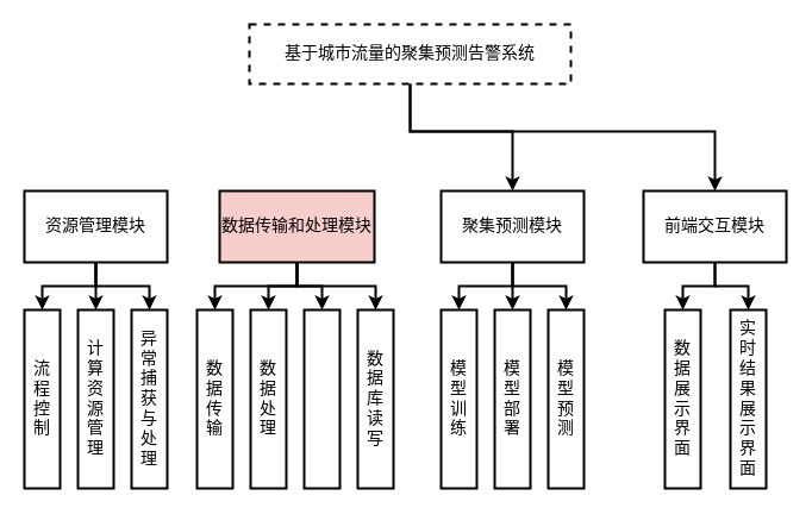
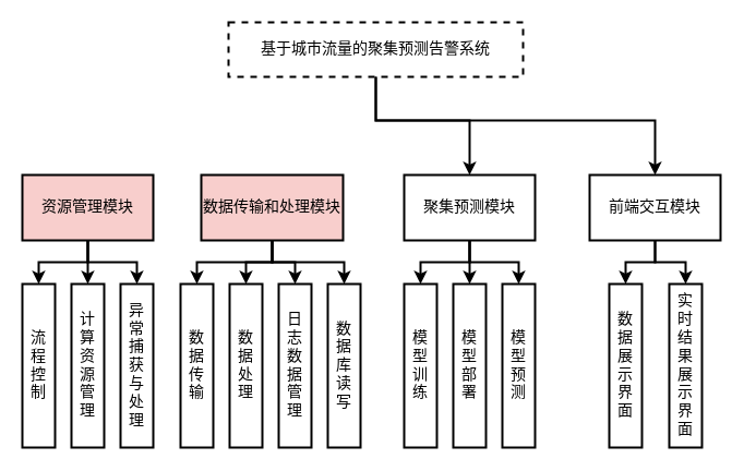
  <mxCell id="0" />
  <mxCell id="1" parent="0" />
  <mxCell id="2" value="&lt;font style=&quot;font-size: 14px&quot; face=&quot;Times New Roman&quot;&gt;基于城市流量的聚集预测告警系统&lt;/font&gt;" style="rounded=0;whiteSpace=wrap;html=1;strokeWidth=2;dashed=1;" parent="1" vertex="1"><mxGeometry x="209" y="20" width="270" height="50" as="geometry" /></mxCell>
- <mxCell id="3" value="资源管理模块" style="rounded=0;whiteSpace=wrap;html=1;fontFamily=Times New Roman;fontSize=14;strokeWidth=2;" parent="1" vertex="1"><mxGeometry x="20" y="160" width="120" height="60" as="geometry" /></mxCell>
+ <mxCell id="3" value="资源管理模块" style="rounded=0;whiteSpace=wrap;html=1;fontFamily=Times New Roman;fontSize=14;strokeWidth=2;fillColor=#f8cecc;" parent="1" vertex="1"><mxGeometry x="20" y="160" width="120" height="60" as="geometry" /></mxCell>
  <mxCell id="4" value="数据传输和处理模块" style="rounded=0;whiteSpace=wrap;html=1;fontFamily=Times New Roman;fontSize=14;strokeWidth=2;fillColor=#f8cecc;" parent="1" vertex="1"><mxGeometry x="184" y="160" width="130" height="60" as="geometry" /></mxCell>
  <mxCell id="5" value="聚集预测模块" style="rounded=0;whiteSpace=wrap;html=1;fontFamily=Times New Roman;fontSize=14;strokeWidth=2;" parent="1" vertex="1"><mxGeometry x="370" y="160" width="120" height="60" as="geometry" /></mxCell>
  <mxCell id="6" value="前端交互模块" style="rounded=0;whiteSpace=wrap;html=1;fontFamily=Times New Roman;fontSize=14;strokeWidth=2;" parent="1" vertex="1"><mxGeometry x="540" y="160" width="120" height="60" as="geometry" /></mxCell>
  <mxCell id="7" value="" style="endArrow=classic;html=1;rounded=0;fontFamily=Times New Roman;fontSize=14;exitX=0.5;exitY=1;exitDx=0;exitDy=0;entryX=0.5;entryY=0;entryDx=0;entryDy=0;strokeWidth=2;" parent="1" source="2" target="5" edge="1"><mxGeometry width="50" height="50" relative="1" as="geometry"><mxPoint x="364" y="90" as="sourcePoint" /><mxPoint x="50" y="180" as="targetPoint" /><Array as="points"><mxPoint x="344" y="110" /><mxPoint x="430" y="110" /></Array></mxGeometry></mxCell>
  <mxCell id="8" value="" style="endArrow=classic;html=1;rounded=0;fontFamily=Times New Roman;fontSize=14;exitX=0.5;exitY=1;exitDx=0;exitDy=0;strokeWidth=2;" parent="1" source="2" target="6" edge="1"><mxGeometry width="50" height="50" relative="1" as="geometry"><mxPoint x="450" y="260" as="sourcePoint" /><mxPoint x="160" y="380" as="targetPoint" /><Array as="points"><mxPoint x="344" y="110" /><mxPoint x="600" y="110" /></Array></mxGeometry></mxCell>
  <mxCell id="9" value="" style="rounded=0;whiteSpace=wrap;html=1;fontFamily=Times New Roman;fontSize=14;horizontal=1;verticalAlign=middle;fontColor=default;strokeWidth=2;" parent="1" vertex="1"><mxGeometry x="20" y="260" width="30" height="150" as="geometry" /></mxCell>
  <mxCell id="10" value="" style="rounded=0;whiteSpace=wrap;html=1;fontFamily=Times New Roman;fontSize=14;horizontal=1;verticalAlign=middle;fontColor=default;strokeWidth=2;" parent="1" vertex="1"><mxGeometry x="65" y="260" width="30" height="150" as="geometry" /></mxCell>
  <mxCell id="11" value="" style="rounded=0;whiteSpace=wrap;html=1;fontFamily=Times New Roman;fontSize=14;horizontal=1;verticalAlign=middle;fontColor=default;strokeWidth=2;" parent="1" vertex="1"><mxGeometry x="110" y="260" width="30" height="150" as="geometry" /></mxCell>
  <mxCell id="12" value="流程控制" style="text;html=1;strokeColor=none;fillColor=none;align=center;verticalAlign=middle;whiteSpace=wrap;rounded=0;fontFamily=Times New Roman;fontSize=14;fontColor=default;strokeWidth=2;" parent="1" vertex="1"><mxGeometry x="25" y="270" width="20" height="130" as="geometry" /></mxCell>
  <mxCell id="13" value="计算资源管理" style="text;html=1;strokeColor=none;fillColor=none;align=center;verticalAlign=middle;whiteSpace=wrap;rounded=0;fontFamily=Times New Roman;fontSize=14;fontColor=default;strokeWidth=2;" parent="1" vertex="1"><mxGeometry x="70" y="270" width="20" height="130" as="geometry" /></mxCell>
  <mxCell id="14" value="异常捕获与处理" style="text;html=1;strokeColor=none;fillColor=none;align=center;verticalAlign=middle;whiteSpace=wrap;rounded=0;fontFamily=Times New Roman;fontSize=14;fontColor=default;strokeWidth=2;" parent="1" vertex="1"><mxGeometry x="115" y="270" width="20" height="130" as="geometry" /></mxCell>
  <mxCell id="15" value="" style="endArrow=classic;html=1;rounded=0;fontFamily=Times New Roman;fontSize=14;fontColor=default;exitX=0.5;exitY=1;exitDx=0;exitDy=0;entryX=0.5;entryY=0;entryDx=0;entryDy=0;strokeWidth=2;" parent="1" source="3" target="9" edge="1"><mxGeometry width="50" height="50" relative="1" as="geometry"><mxPoint x="370" y="440" as="sourcePoint" /><mxPoint x="420" y="390" as="targetPoint" /><Array as="points"><mxPoint x="80" y="240" /><mxPoint x="35" y="240" /></Array></mxGeometry></mxCell>
  <mxCell id="16" value="" style="endArrow=classic;html=1;rounded=0;fontFamily=Times New Roman;fontSize=14;fontColor=default;exitX=0.5;exitY=1;exitDx=0;exitDy=0;entryX=0.5;entryY=0;entryDx=0;entryDy=0;strokeWidth=2;" parent="1" source="3" target="10" edge="1"><mxGeometry width="50" height="50" relative="1" as="geometry"><mxPoint x="370" y="440" as="sourcePoint" /><mxPoint x="420" y="390" as="targetPoint" /></mxGeometry></mxCell>
  <mxCell id="17" value="" style="endArrow=classic;html=1;rounded=0;fontFamily=Times New Roman;fontSize=14;fontColor=default;entryX=0.5;entryY=0;entryDx=0;entryDy=0;strokeWidth=2;" parent="1" target="11" edge="1"><mxGeometry width="50" height="50" relative="1" as="geometry"><mxPoint x="80" y="220" as="sourcePoint" /><mxPoint x="420" y="390" as="targetPoint" /><Array as="points"><mxPoint x="80" y="240" /><mxPoint x="125" y="240" /></Array></mxGeometry></mxCell>
  <mxCell id="18" value="" style="rounded=0;whiteSpace=wrap;html=1;fontFamily=Times New Roman;fontSize=14;horizontal=1;verticalAlign=middle;fontColor=default;strokeWidth=2;" parent="1" vertex="1"><mxGeometry x="165" y="260" width="30" height="150" as="geometry" /></mxCell>
  <mxCell id="19" value="" style="rounded=0;whiteSpace=wrap;html=1;fontFamily=Times New Roman;fontSize=14;horizontal=1;verticalAlign=middle;fontColor=default;strokeWidth=2;" parent="1" vertex="1"><mxGeometry x="210" y="260" width="30" height="150" as="geometry" /></mxCell>
  <mxCell id="20" value="" style="rounded=0;whiteSpace=wrap;html=1;fontFamily=Times New Roman;fontSize=14;horizontal=1;verticalAlign=middle;fontColor=default;strokeWidth=2;" parent="1" vertex="1"><mxGeometry x="255" y="260" width="30" height="150" as="geometry" /></mxCell>
  <mxCell id="21" value="数据传输" style="text;html=1;strokeColor=none;fillColor=none;align=center;verticalAlign=middle;whiteSpace=wrap;rounded=0;fontFamily=Times New Roman;fontSize=14;fontColor=default;strokeWidth=2;" parent="1" vertex="1"><mxGeometry x="170" y="270" width="20" height="130" as="geometry" /></mxCell>
  <mxCell id="22" value="数据处理" style="text;html=1;strokeColor=none;fillColor=none;align=center;verticalAlign=middle;whiteSpace=wrap;rounded=0;fontFamily=Times New Roman;fontSize=14;fontColor=default;strokeWidth=2;" parent="1" vertex="1"><mxGeometry x="215" y="270" width="20" height="130" as="geometry" /></mxCell>
+ <mxCell id="23" value="日志数据管理" style="text;html=1;strokeColor=none;fillColor=none;align=center;verticalAlign=middle;whiteSpace=wrap;rounded=0;fontFamily=Times New Roman;fontSize=14;fontColor=default;strokeWidth=2;" parent="1" vertex="1"><mxGeometry x="260" y="270" width="20" height="130" as="geometry" /></mxCell>
  <mxCell id="24" value="" style="endArrow=classic;html=1;rounded=0;fontFamily=Times New Roman;fontSize=14;fontColor=default;exitX=0.5;exitY=1;exitDx=0;exitDy=0;entryX=0.5;entryY=0;entryDx=0;entryDy=0;strokeWidth=2;" parent="1" target="18" edge="1"><mxGeometry width="50" height="50" relative="1" as="geometry"><mxPoint x="249" y="220" as="sourcePoint" /><mxPoint x="589" y="390" as="targetPoint" /><Array as="points"><mxPoint x="249" y="240" /><mxPoint x="180" y="240" /></Array></mxGeometry></mxCell>
  <mxCell id="25" value="" style="endArrow=classic;html=1;rounded=0;fontFamily=Times New Roman;fontSize=14;fontColor=default;exitX=0.5;exitY=1;exitDx=0;exitDy=0;entryX=0.5;entryY=0;entryDx=0;entryDy=0;strokeWidth=2;" parent="1" target="19" edge="1"><mxGeometry width="50" height="50" relative="1" as="geometry"><mxPoint x="249" y="220" as="sourcePoint" /><mxPoint x="589" y="390" as="targetPoint" /><Array as="points"><mxPoint x="249" y="240" /><mxPoint x="225" y="240" /></Array></mxGeometry></mxCell>
  <mxCell id="26" value="" style="endArrow=classic;html=1;rounded=0;fontFamily=Times New Roman;fontSize=14;fontColor=default;entryX=0.5;entryY=0;entryDx=0;entryDy=0;strokeWidth=2;" parent="1" target="20" edge="1"><mxGeometry width="50" height="50" relative="1" as="geometry"><mxPoint x="249" y="220" as="sourcePoint" /><mxPoint x="589" y="390" as="targetPoint" /><Array as="points"><mxPoint x="249" y="240" /><mxPoint x="270" y="240" /></Array></mxGeometry></mxCell>
  <mxCell id="27" value="" style="rounded=0;whiteSpace=wrap;html=1;fontFamily=Times New Roman;fontSize=14;horizontal=1;verticalAlign=middle;fontColor=default;strokeWidth=2;" parent="1" vertex="1"><mxGeometry x="300" y="260" width="30" height="150" as="geometry" /></mxCell>
  <mxCell id="28" value="" style="endArrow=classic;html=1;rounded=0;fontFamily=Times New Roman;fontSize=14;fontColor=default;exitX=0.5;exitY=1;exitDx=0;exitDy=0;entryX=0.5;entryY=0;entryDx=0;entryDy=0;strokeWidth=2;" parent="1" source="4" target="27" edge="1"><mxGeometry width="50" height="50" relative="1" as="geometry"><mxPoint x="344" y="460" as="sourcePoint" /><mxPoint x="394" y="410" as="targetPoint" /><Array as="points"><mxPoint x="249" y="240" /><mxPoint x="315" y="240" /></Array></mxGeometry></mxCell>
  <mxCell id="29" value="数据库读写" style="text;html=1;strokeColor=none;fillColor=none;align=center;verticalAlign=middle;whiteSpace=wrap;rounded=0;fontFamily=Times New Roman;fontSize=14;fontColor=default;strokeWidth=2;" parent="1" vertex="1"><mxGeometry x="305" y="270" width="20" height="130" as="geometry" /></mxCell>
  <mxCell id="30" value="" style="rounded=0;whiteSpace=wrap;html=1;fontFamily=Times New Roman;fontSize=14;horizontal=1;verticalAlign=middle;fontColor=default;strokeWidth=2;" parent="1" vertex="1"><mxGeometry x="370" y="260" width="30" height="150" as="geometry" /></mxCell>
  <mxCell id="31" value="" style="rounded=0;whiteSpace=wrap;html=1;fontFamily=Times New Roman;fontSize=14;horizontal=1;verticalAlign=middle;fontColor=default;strokeWidth=2;" parent="1" vertex="1"><mxGeometry x="415" y="260" width="30" height="150" as="geometry" /></mxCell>
  <mxCell id="32" value="" style="rounded=0;whiteSpace=wrap;html=1;fontFamily=Times New Roman;fontSize=14;horizontal=1;verticalAlign=middle;fontColor=default;strokeWidth=2;" parent="1" vertex="1"><mxGeometry x="460" y="260" width="30" height="150" as="geometry" /></mxCell>
  <mxCell id="33" value="模型训练" style="text;html=1;strokeColor=none;fillColor=none;align=center;verticalAlign=middle;whiteSpace=wrap;rounded=0;fontFamily=Times New Roman;fontSize=14;fontColor=default;strokeWidth=2;" parent="1" vertex="1"><mxGeometry x="375" y="270" width="20" height="130" as="geometry" /></mxCell>
  <mxCell id="34" value="模型部署" style="text;html=1;strokeColor=none;fillColor=none;align=center;verticalAlign=middle;whiteSpace=wrap;rounded=0;fontFamily=Times New Roman;fontSize=14;fontColor=default;strokeWidth=2;" parent="1" vertex="1"><mxGeometry x="420" y="270" width="20" height="130" as="geometry" /></mxCell>
  <mxCell id="35" value="模型预测" style="text;html=1;strokeColor=none;fillColor=none;align=center;verticalAlign=middle;whiteSpace=wrap;rounded=0;fontFamily=Times New Roman;fontSize=14;fontColor=default;strokeWidth=2;" parent="1" vertex="1"><mxGeometry x="465" y="270" width="20" height="130" as="geometry" /></mxCell>
  <mxCell id="36" value="" style="endArrow=classic;html=1;rounded=0;fontFamily=Times New Roman;fontSize=14;fontColor=default;exitX=0.5;exitY=1;exitDx=0;exitDy=0;entryX=0.5;entryY=0;entryDx=0;entryDy=0;strokeWidth=2;" parent="1" target="30" edge="1"><mxGeometry width="50" height="50" relative="1" as="geometry"><mxPoint x="430" y="220" as="sourcePoint" /><mxPoint x="770" y="390" as="targetPoint" /><Array as="points"><mxPoint x="430" y="240" /><mxPoint x="385" y="240" /></Array></mxGeometry></mxCell>
  <mxCell id="37" value="" style="endArrow=classic;html=1;rounded=0;fontFamily=Times New Roman;fontSize=14;fontColor=default;exitX=0.5;exitY=1;exitDx=0;exitDy=0;entryX=0.5;entryY=0;entryDx=0;entryDy=0;strokeWidth=2;" parent="1" target="31" edge="1"><mxGeometry width="50" height="50" relative="1" as="geometry"><mxPoint x="430" y="220" as="sourcePoint" /><mxPoint x="770" y="390" as="targetPoint" /></mxGeometry></mxCell>
  <mxCell id="38" value="" style="endArrow=classic;html=1;rounded=0;fontFamily=Times New Roman;fontSize=14;fontColor=default;entryX=0.5;entryY=0;entryDx=0;entryDy=0;strokeWidth=2;" parent="1" target="32" edge="1"><mxGeometry width="50" height="50" relative="1" as="geometry"><mxPoint x="430" y="220" as="sourcePoint" /><mxPoint x="770" y="390" as="targetPoint" /><Array as="points"><mxPoint x="430" y="240" /><mxPoint x="475" y="240" /></Array></mxGeometry></mxCell>
  <mxCell id="39" value="" style="rounded=0;whiteSpace=wrap;html=1;fontFamily=Times New Roman;fontSize=14;horizontal=1;verticalAlign=middle;fontColor=default;strokeWidth=2;" parent="1" vertex="1"><mxGeometry x="558" y="260" width="30" height="150" as="geometry" /></mxCell>
  <mxCell id="40" value="" style="rounded=0;whiteSpace=wrap;html=1;fontFamily=Times New Roman;fontSize=14;horizontal=1;verticalAlign=middle;fontColor=default;strokeWidth=2;" parent="1" vertex="1"><mxGeometry x="613" y="260" width="30" height="150" as="geometry" /></mxCell>
  <mxCell id="41" value="数据展示界面" style="text;html=1;strokeColor=none;fillColor=none;align=center;verticalAlign=middle;whiteSpace=wrap;rounded=0;fontFamily=Times New Roman;fontSize=14;fontColor=default;strokeWidth=2;" parent="1" vertex="1"><mxGeometry x="563" y="270" width="20" height="130" as="geometry" /></mxCell>
  <mxCell id="42" value="实时结果展示界面" style="text;html=1;strokeColor=none;fillColor=none;align=center;verticalAlign=middle;whiteSpace=wrap;rounded=0;fontFamily=Times New Roman;fontSize=14;fontColor=default;strokeWidth=2;" parent="1" vertex="1"><mxGeometry x="618" y="270" width="20" height="130" as="geometry" /></mxCell>
  <mxCell id="43" value="" style="endArrow=classic;html=1;rounded=0;fontFamily=Times New Roman;fontSize=14;fontColor=default;exitX=0.5;exitY=1;exitDx=0;exitDy=0;entryX=0.5;entryY=0;entryDx=0;entryDy=0;strokeWidth=2;" parent="1" target="39" edge="1"><mxGeometry width="50" height="50" relative="1" as="geometry"><mxPoint x="600" y="220" as="sourcePoint" /><mxPoint x="940" y="390" as="targetPoint" /><Array as="points"><mxPoint x="600" y="240" /><mxPoint x="573" y="240" /></Array></mxGeometry></mxCell>
  <mxCell id="44" value="" style="endArrow=classic;html=1;rounded=0;fontFamily=Times New Roman;fontSize=14;fontColor=default;entryX=0.5;entryY=0;entryDx=0;entryDy=0;strokeWidth=2;" parent="1" target="40" edge="1"><mxGeometry width="50" height="50" relative="1" as="geometry"><mxPoint x="600" y="220" as="sourcePoint" /><mxPoint x="940" y="390" as="targetPoint" /><Array as="points"><mxPoint x="600" y="240" /><mxPoint x="628" y="240" /></Array></mxGeometry></mxCell>
